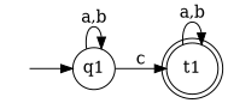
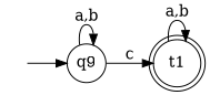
  digraph {
    rankdir=LR
    node [margin=0 shape=circle]
    t1 [shape=doublecircle]
    " " [color=white width=0]
-   q1
+   q1 [label=q9]
    t1 -> t1 [label="a,b"]
    " " -> q1
    q1 -> t1 [label=c]
    q1 -> q1 [label="a,b"]
  }
